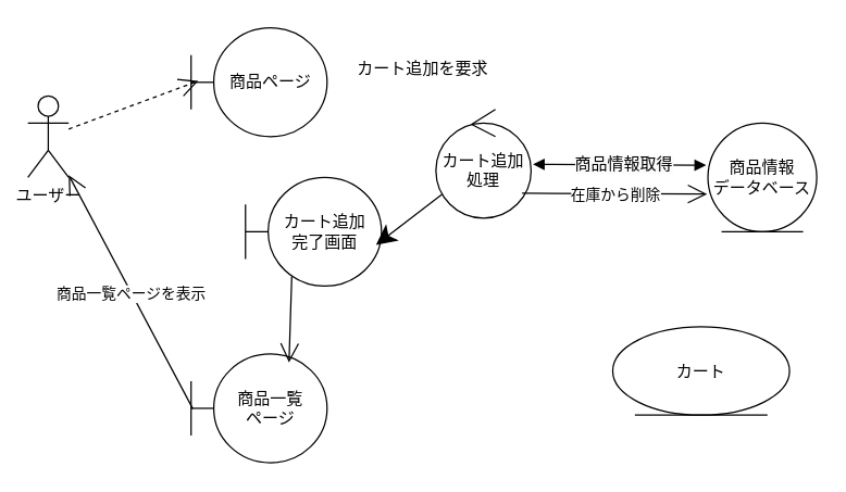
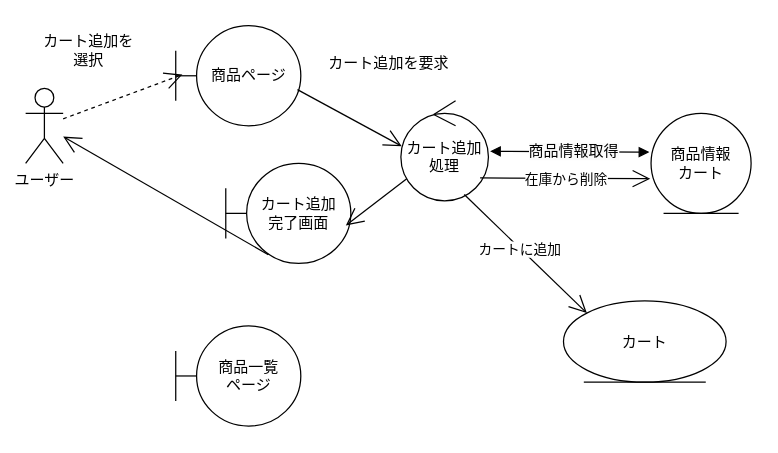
  <mxCell id="0" />
  <mxCell id="1" parent="0" />
  <mxCell id="2" value="ユーザー" style="shape=umlActor;verticalLabelPosition=bottom;verticalAlign=top;html=1;" parent="1" vertex="1"><mxGeometry x="20" y="70" width="30" height="60" as="geometry" /></mxCell>
  <mxCell id="3" value="商品ページ" style="shape=umlBoundary;whiteSpace=wrap;html=1;" parent="1" vertex="1"><mxGeometry x="140" y="20" width="100" height="80" as="geometry" /></mxCell>
  <mxCell id="4" value="" style="endArrow=open;endFill=1;endSize=12;html=1;rounded=0;entryX=0.053;entryY=0.488;entryDx=0;entryDy=0;entryPerimeter=0;dashed=1;" parent="1" source="2" target="3" edge="1"><mxGeometry width="160" relative="1" as="geometry"><mxPoint x="120" y="210" as="sourcePoint" /><mxPoint x="280" y="210" as="targetPoint" /></mxGeometry></mxCell>
+ <mxCell id="5" value="カート追加を&lt;div&gt;選択&lt;/div&gt;" style="text;html=1;align=center;verticalAlign=middle;resizable=0;points=[];autosize=1;strokeColor=none;fillColor=default;" parent="1" vertex="1"><mxGeometry x="20" y="20" width="100" height="40" as="geometry" /></mxCell>
  <mxCell id="6" value="&lt;div&gt;カート追加&lt;/div&gt;&lt;div&gt;完了画面&lt;/div&gt;" style="shape=umlBoundary;whiteSpace=wrap;html=1;" parent="1" vertex="1"><mxGeometry x="180" y="130" width="100" height="80" as="geometry" /></mxCell>
  <mxCell id="7" value="カート追加処理" style="ellipse;shape=umlControl;whiteSpace=wrap;html=1;" parent="1" vertex="1"><mxGeometry x="320" y="80" width="70" height="80" as="geometry" /></mxCell>
- <mxCell id="8" value="商品情報&lt;div&gt;データベース&lt;/div&gt;" style="ellipse;shape=umlEntity;whiteSpace=wrap;html=1;" parent="1" vertex="1"><mxGeometry x="520" y="90" width="80" height="80" as="geometry" /></mxCell>
+ <mxCell id="8" value="商品情報&lt;div&gt;カート&lt;/div&gt;" style="ellipse;shape=umlEntity;whiteSpace=wrap;html=1;" parent="1" vertex="1"><mxGeometry x="520" y="90" width="80" height="80" as="geometry" /></mxCell>
+ <mxCell id="9" value="" style="endArrow=open;endFill=1;endSize=12;html=1;rounded=0;exitX=0.973;exitY=0.638;exitDx=0;exitDy=0;exitPerimeter=0;entryX=0.01;entryY=0.454;entryDx=0;entryDy=0;entryPerimeter=0;" parent="1" source="3" target="7" edge="1"><mxGeometry width="160" relative="1" as="geometry"><mxPoint x="120" y="210" as="sourcePoint" /><mxPoint x="280" y="210" as="targetPoint" /></mxGeometry></mxCell>
  <mxCell id="10" value="カート追加を要求" style="text;html=1;align=center;verticalAlign=middle;resizable=0;points=[];autosize=1;strokeColor=none;fillColor=default;" parent="1" vertex="1"><mxGeometry x="250" y="35" width="120" height="30" as="geometry" /></mxCell>
- <mxCell id="11" value="" style="endArrow=classic;endFill=1;endSize=12;html=1;rounded=0;exitX=0.067;exitY=0.779;exitDx=0;exitDy=0;exitPerimeter=0;entryX=0.96;entryY=0.621;entryDx=0;entryDy=0;entryPerimeter=0;" parent="1" source="7" target="6" edge="1"><mxGeometry width="160" relative="1" as="geometry"><mxPoint x="120" y="210" as="sourcePoint" /><mxPoint x="280" y="210" as="targetPoint" /></mxGeometry></mxCell>
+ <mxCell id="11" value="" style="endArrow=open;endFill=1;endSize=12;html=1;rounded=0;exitX=0.067;exitY=0.779;exitDx=0;exitDy=0;exitPerimeter=0;entryX=0.96;entryY=0.621;entryDx=0;entryDy=0;entryPerimeter=0;" parent="1" source="7" target="6" edge="1"><mxGeometry width="160" relative="1" as="geometry"><mxPoint x="120" y="210" as="sourcePoint" /><mxPoint x="280" y="210" as="targetPoint" /></mxGeometry></mxCell>
  <mxCell id="12" value="商品一覧&lt;div&gt;ページ&lt;/div&gt;" style="shape=umlBoundary;whiteSpace=wrap;html=1;" parent="1" vertex="1"><mxGeometry x="140" y="260" width="100" height="80" as="geometry" /></mxCell>
- <mxCell id="13" value="" style="endArrow=open;endFill=1;endSize=12;html=1;rounded=0;exitX=0.34;exitY=0.913;exitDx=0;exitDy=0;exitPerimeter=0;entryX=0.72;entryY=0.079;entryDx=0;entryDy=0;entryPerimeter=0;" parent="1" source="6" target="12" edge="1"><mxGeometry width="160" relative="1" as="geometry"><mxPoint x="120" y="210" as="sourcePoint" /><mxPoint x="280" y="210" as="targetPoint" /></mxGeometry></mxCell>
+ <mxCell id="13" value="" style="endArrow=open;endFill=1;endSize=12;html=1;rounded=0;exitX=0.34;exitY=0.913;exitDx=0;exitDy=0;exitPerimeter=0;" parent="1" source="6" target="2" edge="1"><mxGeometry width="160" relative="1" as="geometry"><mxPoint x="120" y="210" as="sourcePoint" /><mxPoint x="280" y="210" as="targetPoint" /></mxGeometry></mxCell>
  <mxCell id="14" value="" style="endArrow=block;startArrow=block;endFill=1;startFill=1;html=1;rounded=0;exitX=1.019;exitY=0.504;exitDx=0;exitDy=0;exitPerimeter=0;entryX=-0.017;entryY=0.388;entryDx=0;entryDy=0;entryPerimeter=0;" parent="1" source="7" target="8" edge="1"><mxGeometry width="160" relative="1" as="geometry"><mxPoint x="120" y="210" as="sourcePoint" /><mxPoint x="280" y="210" as="targetPoint" /></mxGeometry></mxCell>
  <mxCell id="15" value="&lt;span style=&quot;color: rgb(0, 0, 0); font-size: 12px; background-color: rgb(251, 251, 251);&quot;&gt;商品情報取得&lt;/span&gt;" style="edgeLabel;html=1;align=center;verticalAlign=middle;resizable=0;points=[];" vertex="1" connectable="0" parent="14"><mxGeometry x="0.037" relative="1" as="geometry"><mxPoint as="offset" /></mxGeometry></mxCell>
  <mxCell id="16" value="カート" style="ellipse;shape=umlEntity;whiteSpace=wrap;html=1;" vertex="1" parent="1"><mxGeometry x="450" y="240" width="130" height="65" as="geometry" /></mxCell>
+ <mxCell id="17" value="" style="endArrow=open;endFill=1;endSize=12;html=1;exitX=0.724;exitY=0.937;exitDx=0;exitDy=0;exitPerimeter=0;entryX=0;entryY=0;entryDx=0;entryDy=0;" edge="1" parent="1" source="7" target="16"><mxGeometry width="160" relative="1" as="geometry"><mxPoint x="320" y="290" as="sourcePoint" /><mxPoint x="480" y="290" as="targetPoint" /></mxGeometry></mxCell>
+ <mxCell id="18" value="カートに追加" style="edgeLabel;html=1;align=center;verticalAlign=middle;resizable=0;points=[];" vertex="1" connectable="0" parent="17"><mxGeometry x="-0.085" y="-1" relative="1" as="geometry"><mxPoint as="offset" /></mxGeometry></mxCell>
  <mxCell id="19" value="" style="endArrow=open;endFill=1;endSize=12;html=1;exitX=0.905;exitY=0.771;exitDx=0;exitDy=0;exitPerimeter=0;entryX=-0.008;entryY=0.654;entryDx=0;entryDy=0;entryPerimeter=0;" edge="1" parent="1" source="7" target="8"><mxGeometry width="160" relative="1" as="geometry"><mxPoint x="300" y="290" as="sourcePoint" /><mxPoint x="460" y="290" as="targetPoint" /></mxGeometry></mxCell>
  <mxCell id="20" value="在庫から削除" style="edgeLabel;html=1;align=center;verticalAlign=middle;resizable=0;points=[];" vertex="1" connectable="0" parent="19"><mxGeometry x="-0.0" y="-1" relative="1" as="geometry"><mxPoint as="offset" /></mxGeometry></mxCell>
- <mxCell id="21" value="" style="endArrow=open;endFill=1;endSize=12;html=1;exitX=0.013;exitY=0.504;exitDx=0;exitDy=0;exitPerimeter=0;" edge="1" parent="1" source="12" target="2"><mxGeometry width="160" relative="1" as="geometry"><mxPoint x="300" y="290" as="sourcePoint" /><mxPoint x="460" y="290" as="targetPoint" /></mxGeometry></mxCell>
- <mxCell id="22" value="商品一覧ページを表示" style="edgeLabel;html=1;align=center;verticalAlign=middle;resizable=0;points=[];" vertex="1" connectable="0" parent="21"><mxGeometry x="0.001" relative="1" as="geometry"><mxPoint y="1" as="offset" /></mxGeometry></mxCell>
